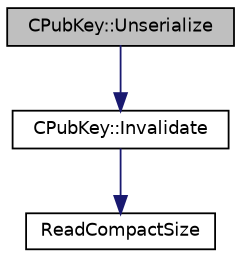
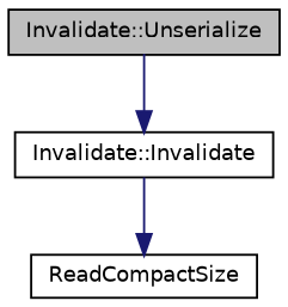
  digraph {
    rankdir=TB
    node [color=black fillcolor=white fontname=Helvetica fontsize=10 shape=record style=filled]
    edge [color=midnightblue fontname=Helvetica fontsize=10 labelfontname=Helvetica labelfontsize=10 style=solid]
-   n1 [fillcolor=grey75 fontcolor=black height=0.2 label="CPubKey::Unserialize" width=0.4]
-   n2 [height=0.2 label="CPubKey::Invalidate" width=0.4]
+   n1 [fillcolor=grey75 fontcolor=black height=0.2 label="Invalidate::Unserialize" width=0.4]
+   n2 [height=0.2 label="Invalidate::Invalidate" width=0.4]
    n3 [height=0.2 label=ReadCompactSize width=0.4]
    n1 -> n2
    n2 -> n3
  }
